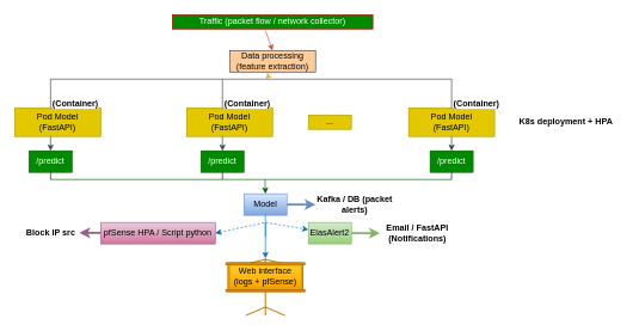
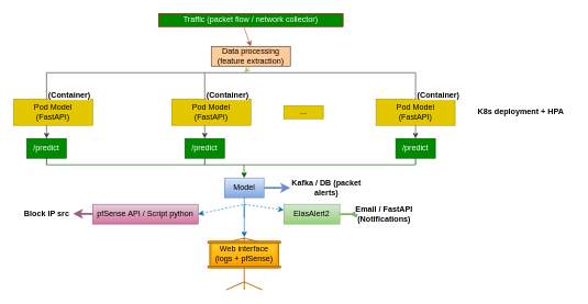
  <mxCell id="0" />
  <mxCell id="1" parent="0" />
  <mxCell id="2" value="Traffic (packet flow / network collector)" style="rounded=0;whiteSpace=wrap;html=1;fillColor=#008a00;fontColor=#ffffff;strokeColor=#B20000;" vertex="1" parent="1"><mxGeometry x="240" y="20" width="280" height="20" as="geometry" /></mxCell>
  <mxCell id="3" value="Data processing (feature extraction)" style="rounded=0;whiteSpace=wrap;html=1;fillColor=#ffcc99;strokeColor=#36393d;" vertex="1" parent="1"><mxGeometry x="320" y="70" width="120" height="30" as="geometry" /></mxCell>
  <mxCell id="4" value="" style="endArrow=none;html=1;rounded=0;fillColor=#ffff88;strokeColor=#36393d;" edge="1" parent="1"><mxGeometry width="50" height="50" relative="1" as="geometry"><mxPoint x="70" y="110" as="sourcePoint" /><mxPoint x="630" y="110" as="targetPoint" /></mxGeometry></mxCell>
  <mxCell id="5" value="..." style="text;html=1;whiteSpace=wrap;strokeColor=#B09500;fillColor=#e3c800;align=center;verticalAlign=middle;rounded=0;fontColor=#000000;" vertex="1" parent="1"><mxGeometry x="430" y="160" width="60" height="20" as="geometry" /></mxCell>
  <mxCell id="6" value="Pod Model&lt;div&gt;(FastAPI)&lt;/div&gt;" style="rounded=0;whiteSpace=wrap;html=1;fillColor=#e3c800;fontColor=#000000;strokeColor=#B09500;" vertex="1" parent="1"><mxGeometry x="20" y="150" width="120" height="40" as="geometry" /></mxCell>
  <mxCell id="7" value="Pod Model&lt;div&gt;(FastAPI)&lt;/div&gt;" style="rounded=0;whiteSpace=wrap;html=1;fillColor=#e3c800;fontColor=#000000;strokeColor=#B09500;" vertex="1" parent="1"><mxGeometry x="260" y="150" width="120" height="40" as="geometry" /></mxCell>
  <mxCell id="8" value="Pod Model&lt;div&gt;(FastAPI)&lt;/div&gt;" style="rounded=0;whiteSpace=wrap;html=1;fillColor=#e3c800;fontColor=#000000;strokeColor=#B09500;" vertex="1" parent="1"><mxGeometry x="570" y="150" width="120" height="40" as="geometry" /></mxCell>
  <mxCell id="9" value="/predict" style="text;html=1;whiteSpace=wrap;strokeColor=#005700;fillColor=#008a00;align=center;verticalAlign=middle;rounded=0;fontColor=#ffffff;" vertex="1" parent="1"><mxGeometry x="40" y="210" width="60" height="30" as="geometry" /></mxCell>
  <mxCell id="10" value="/predict" style="text;html=1;whiteSpace=wrap;strokeColor=#005700;fillColor=#008a00;align=center;verticalAlign=middle;rounded=0;fontColor=#ffffff;" vertex="1" parent="1"><mxGeometry x="280" y="210" width="60" height="30" as="geometry" /></mxCell>
  <mxCell id="11" value="/predict" style="text;html=1;whiteSpace=wrap;strokeColor=#005700;fillColor=#008a00;align=center;verticalAlign=middle;rounded=0;fontColor=#ffffff;" vertex="1" parent="1"><mxGeometry x="600" y="210" width="60" height="30" as="geometry" /></mxCell>
  <mxCell id="12" value="" style="endArrow=none;html=1;rounded=0;fillColor=#008a00;strokeColor=#005700;" edge="1" parent="1"><mxGeometry width="50" height="50" relative="1" as="geometry"><mxPoint x="70" y="250" as="sourcePoint" /><mxPoint x="630" y="250" as="targetPoint" /></mxGeometry></mxCell>
  <mxCell id="13" value="" style="endArrow=classic;html=1;rounded=0;fillColor=#008a00;strokeColor=#005700;" edge="1" parent="1"><mxGeometry width="50" height="50" relative="1" as="geometry"><mxPoint x="369.5" y="250" as="sourcePoint" /><mxPoint x="370" y="270" as="targetPoint" /></mxGeometry></mxCell>
  <mxCell id="14" value="" style="edgeStyle=orthogonalEdgeStyle;rounded=0;orthogonalLoop=1;jettySize=auto;html=1;strokeWidth=3;fillColor=#dae8fc;gradientColor=#7ea6e0;strokeColor=#6c8ebf;" edge="1" parent="1" source="15"><mxGeometry relative="1" as="geometry"><mxPoint x="440" y="285" as="targetPoint" /></mxGeometry></mxCell>
  <mxCell id="15" value="Model" style="text;html=1;whiteSpace=wrap;strokeColor=#6c8ebf;fillColor=#dae8fc;align=center;verticalAlign=middle;rounded=0;gradientColor=#7ea6e0;" vertex="1" parent="1"><mxGeometry x="340" y="270" width="60" height="30" as="geometry" /></mxCell>
  <mxCell id="16" value="" style="edgeStyle=orthogonalEdgeStyle;rounded=0;orthogonalLoop=1;jettySize=auto;html=1;strokeWidth=3;fillColor=#d5e8d4;strokeColor=#82b366;gradientColor=#97d077;" edge="1" parent="1" source="17"><mxGeometry relative="1" as="geometry"><mxPoint x="530" y="325" as="targetPoint" /></mxGeometry></mxCell>
- <mxCell id="17" value="ElasAlert2" style="text;html=1;whiteSpace=wrap;strokeColor=#82b366;fillColor=#d5e8d4;align=center;verticalAlign=middle;rounded=0;gradientColor=#97d077;" vertex="1" parent="1"><mxGeometry x="430" y="310" width="60" height="30" as="geometry" /></mxCell>
- <mxCell id="18" value="pfSense HPA / Script python" style="text;html=1;whiteSpace=wrap;strokeColor=#996185;fillColor=#e6d0de;align=center;verticalAlign=middle;rounded=0;gradientColor=#d5739d;" vertex="1" parent="1"><mxGeometry x="140" y="310" width="160" height="30" as="geometry" /></mxCell>
+ <mxCell id="17" value="ElasAlert2" style="text;html=1;whiteSpace=wrap;strokeColor=#82b366;fillColor=#d5e8d4;align=center;verticalAlign=middle;rounded=0;gradientColor=#97d077;" vertex="1" parent="1"><mxGeometry x="430" y="310" width="85" height="30" as="geometry" /></mxCell>
+ <mxCell id="18" value="pfSense API / Script python" style="text;html=1;whiteSpace=wrap;strokeColor=#996185;fillColor=#e6d0de;align=center;verticalAlign=middle;rounded=0;gradientColor=#d5739d;" vertex="1" parent="1"><mxGeometry x="140" y="310" width="160" height="30" as="geometry" /></mxCell>
  <mxCell id="19" value="" style="endArrow=classic;startArrow=classic;html=1;rounded=0;exitX=1;exitY=0.5;exitDx=0;exitDy=0;fillColor=#1ba1e2;strokeColor=#006EAF;dashed=1;" edge="1" parent="1" source="18" target="17"><mxGeometry width="50" height="50" relative="1" as="geometry"><mxPoint x="340" y="570" as="sourcePoint" /><mxPoint x="390" y="520" as="targetPoint" /><Array as="points"><mxPoint x="370" y="310" /></Array></mxGeometry></mxCell>
  <mxCell id="20" value="" style="endArrow=none;html=1;rounded=0;fillColor=#1ba1e2;strokeColor=#006EAF;" edge="1" parent="1"><mxGeometry width="50" height="50" relative="1" as="geometry"><mxPoint x="370" y="330" as="sourcePoint" /><mxPoint x="370" y="300" as="targetPoint" /></mxGeometry></mxCell>
  <mxCell id="21" value="" style="edgeStyle=orthogonalEdgeStyle;rounded=0;orthogonalLoop=1;jettySize=auto;html=1;fillColor=#e6d0de;gradientColor=#d5739d;strokeColor=#996185;strokeWidth=3;" edge="1" parent="1"><mxGeometry relative="1" as="geometry"><mxPoint x="140" y="324.5" as="sourcePoint" /><mxPoint x="110" y="324.5" as="targetPoint" /></mxGeometry></mxCell>
  <mxCell id="22" value="" style="endArrow=classic;html=1;rounded=0;fillColor=#1ba1e2;strokeColor=#006EAF;" edge="1" parent="1"><mxGeometry width="50" height="50" relative="1" as="geometry"><mxPoint x="370" y="310" as="sourcePoint" /><mxPoint x="370" y="360" as="targetPoint" /></mxGeometry></mxCell>
  <mxCell id="23" value="" style="verticalAlign=top;verticalLabelPosition=bottom;labelPosition=center;align=center;html=1;outlineConnect=0;fillColor=#f0a30a;strokeColor=#BD7000;gradientDirection=north;strokeWidth=2;shape=mxgraph.networks.video_projector_screen;fontColor=#000000;" vertex="1" parent="1"><mxGeometry x="315" y="360" width="110" height="80" as="geometry" /></mxCell>
  <mxCell id="24" value="Web interface&lt;div&gt;(logs + pfSense)&lt;/div&gt;" style="text;html=1;whiteSpace=wrap;strokeColor=#d79b00;fillColor=#ffcd28;align=center;verticalAlign=middle;rounded=0;gradientColor=#ffa500;" vertex="1" parent="1"><mxGeometry x="320" y="370" width="100" height="30" as="geometry" /></mxCell>
  <mxCell id="25" value="" style="endArrow=none;html=1;rounded=0;fillColor=#ffff88;strokeColor=#36393d;" edge="1" parent="1"><mxGeometry width="50" height="50" relative="1" as="geometry"><mxPoint x="70" y="150" as="sourcePoint" /><mxPoint x="70" y="110" as="targetPoint" /></mxGeometry></mxCell>
  <mxCell id="26" value="" style="endArrow=none;html=1;rounded=0;fillColor=#ffff88;strokeColor=#36393d;" edge="1" parent="1"><mxGeometry width="50" height="50" relative="1" as="geometry"><mxPoint x="310" y="150" as="sourcePoint" /><mxPoint x="310" y="110" as="targetPoint" /></mxGeometry></mxCell>
  <mxCell id="27" value="" style="endArrow=none;html=1;rounded=0;fillColor=#ffff88;strokeColor=#36393d;" edge="1" parent="1"><mxGeometry width="50" height="50" relative="1" as="geometry"><mxPoint x="630" y="150" as="sourcePoint" /><mxPoint x="630" y="110" as="targetPoint" /></mxGeometry></mxCell>
  <mxCell id="28" value="" style="endArrow=none;html=1;rounded=0;entryX=0.5;entryY=1;entryDx=0;entryDy=0;" edge="1" parent="1" target="9"><mxGeometry width="50" height="50" relative="1" as="geometry"><mxPoint x="70" y="250" as="sourcePoint" /><mxPoint x="50" y="300" as="targetPoint" /></mxGeometry></mxCell>
  <mxCell id="29" value="" style="endArrow=none;html=1;rounded=0;entryX=0.5;entryY=1;entryDx=0;entryDy=0;" edge="1" parent="1" target="10"><mxGeometry width="50" height="50" relative="1" as="geometry"><mxPoint x="310" y="250" as="sourcePoint" /><mxPoint x="310" y="300" as="targetPoint" /></mxGeometry></mxCell>
  <mxCell id="30" value="" style="endArrow=none;html=1;rounded=0;entryX=0.5;entryY=1;entryDx=0;entryDy=0;" edge="1" parent="1" target="11"><mxGeometry width="50" height="50" relative="1" as="geometry"><mxPoint x="630" y="250" as="sourcePoint" /><mxPoint x="630" y="300" as="targetPoint" /></mxGeometry></mxCell>
  <mxCell id="31" value="" style="endArrow=classic;html=1;rounded=0;exitX=0.5;exitY=1;exitDx=0;exitDy=0;fillColor=#fff2cc;gradientColor=#ffd966;strokeColor=#d6b656;" edge="1" parent="1" source="3"><mxGeometry width="50" height="50" relative="1" as="geometry"><mxPoint x="380" y="210" as="sourcePoint" /><mxPoint x="370" y="110" as="targetPoint" /></mxGeometry></mxCell>
  <mxCell id="32" value="" style="endArrow=classic;html=1;rounded=0;entryX=0.5;entryY=0;entryDx=0;entryDy=0;fillColor=#f8cecc;gradientColor=#ea6b66;strokeColor=#b85450;" edge="1" parent="1" target="3"><mxGeometry width="50" height="50" relative="1" as="geometry"><mxPoint x="370" y="42" as="sourcePoint" /><mxPoint x="390" y="70" as="targetPoint" /></mxGeometry></mxCell>
  <mxCell id="33" value="" style="endArrow=classic;html=1;rounded=0;exitX=0.5;exitY=1;exitDx=0;exitDy=0;fillColor=#ffff88;strokeColor=#36393d;" edge="1" parent="1"><mxGeometry width="50" height="50" relative="1" as="geometry"><mxPoint x="70" y="190" as="sourcePoint" /><mxPoint x="70" y="210" as="targetPoint" /></mxGeometry></mxCell>
  <mxCell id="34" value="" style="endArrow=classic;html=1;rounded=0;exitX=0.5;exitY=1;exitDx=0;exitDy=0;fillColor=#ffff88;strokeColor=#36393d;" edge="1" parent="1"><mxGeometry width="50" height="50" relative="1" as="geometry"><mxPoint x="310" y="190" as="sourcePoint" /><mxPoint x="310" y="210" as="targetPoint" /></mxGeometry></mxCell>
  <mxCell id="35" value="" style="endArrow=classic;html=1;rounded=0;exitX=0.5;exitY=1;exitDx=0;exitDy=0;fillColor=#ffff88;strokeColor=#36393d;" edge="1" parent="1"><mxGeometry width="50" height="50" relative="1" as="geometry"><mxPoint x="630" y="190" as="sourcePoint" /><mxPoint x="630" y="210" as="targetPoint" /></mxGeometry></mxCell>
  <mxCell id="36" value="&lt;b&gt;&lt;font style=&quot;background-color: light-dark(rgb(255, 255, 255), rgb(255, 255, 255)); color: light-dark(rgb(0, 0, 0), rgb(0, 0, 0));&quot;&gt;(Container)&lt;/font&gt;&lt;/b&gt;" style="text;html=1;whiteSpace=wrap;strokeColor=none;fillColor=none;align=center;verticalAlign=middle;rounded=0;" vertex="1" parent="1"><mxGeometry x="310" y="130" width="70" height="30" as="geometry" /></mxCell>
  <mxCell id="37" value="&lt;b&gt;&lt;font style=&quot;background-color: light-dark(rgb(255, 255, 255), rgb(255, 255, 255)); color: light-dark(rgb(0, 0, 0), rgb(0, 0, 0));&quot;&gt;(Container)&lt;/font&gt;&lt;/b&gt;" style="text;html=1;whiteSpace=wrap;strokeColor=none;fillColor=none;align=center;verticalAlign=middle;rounded=0;" vertex="1" parent="1"><mxGeometry x="70" y="130" width="70" height="30" as="geometry" /></mxCell>
  <mxCell id="38" value="&lt;b&gt;&lt;font style=&quot;background-color: light-dark(rgb(255, 255, 255), rgb(255, 255, 255)); color: light-dark(rgb(0, 0, 0), rgb(0, 0, 0));&quot;&gt;(Container)&lt;/font&gt;&lt;/b&gt;" style="text;html=1;whiteSpace=wrap;strokeColor=none;fillColor=none;align=center;verticalAlign=middle;rounded=0;" vertex="1" parent="1"><mxGeometry x="630" y="130" width="70" height="30" as="geometry" /></mxCell>
  <mxCell id="39" value="&lt;b&gt;&lt;font style=&quot;background-color: light-dark(rgb(255, 255, 255), rgb(255, 255, 255)); color: light-dark(rgb(0, 0, 0), rgb(0, 0, 0));&quot;&gt;K8s deployment + HPA&lt;/font&gt;&lt;/b&gt;" style="text;html=1;whiteSpace=wrap;strokeColor=none;fillColor=none;align=center;verticalAlign=middle;rounded=0;" vertex="1" parent="1"><mxGeometry x="710" y="155" width="160" height="30" as="geometry" /></mxCell>
  <mxCell id="40" value="&lt;b&gt;&lt;font style=&quot;background-color: light-dark(rgb(255, 255, 255), rgb(255, 255, 255)); color: light-dark(rgb(0, 0, 0), rgb(0, 0, 0));&quot;&gt;Block IP src&lt;/font&gt;&lt;/b&gt;" style="text;html=1;whiteSpace=wrap;strokeColor=none;fillColor=none;align=center;verticalAlign=middle;rounded=0;" vertex="1" parent="1"><mxGeometry x="27.5" y="310" width="85" height="30" as="geometry" /></mxCell>
  <mxCell id="41" value="&lt;b&gt;&lt;font style=&quot;background-color: light-dark(rgb(255, 255, 255), rgb(255, 255, 255)); color: light-dark(rgb(0, 0, 0), rgb(0, 0, 0));&quot;&gt;Email / FastAPI&lt;/font&gt;&lt;/b&gt;&lt;div&gt;&lt;b&gt;&lt;font style=&quot;background-color: light-dark(rgb(255, 255, 255), rgb(255, 255, 255)); color: light-dark(rgb(0, 0, 0), rgb(0, 0, 0));&quot;&gt;(Notifications)&lt;/font&gt;&lt;/b&gt;&lt;/div&gt;" style="text;html=1;whiteSpace=wrap;strokeColor=none;fillColor=none;align=center;verticalAlign=middle;rounded=0;" vertex="1" parent="1"><mxGeometry x="525" y="310" width="115" height="30" as="geometry" /></mxCell>
  <mxCell id="42" value="&lt;b&gt;&lt;font style=&quot;background-color: light-dark(rgb(255, 255, 255), rgb(255, 255, 255)); color: light-dark(rgb(0, 0, 0), rgb(0, 0, 0));&quot;&gt;Kafka / DB (packet alerts)&lt;/font&gt;&lt;/b&gt;" style="text;html=1;whiteSpace=wrap;strokeColor=none;fillColor=none;align=center;verticalAlign=middle;rounded=0;" vertex="1" parent="1"><mxGeometry x="440" y="270" width="110" height="30" as="geometry" /></mxCell>
